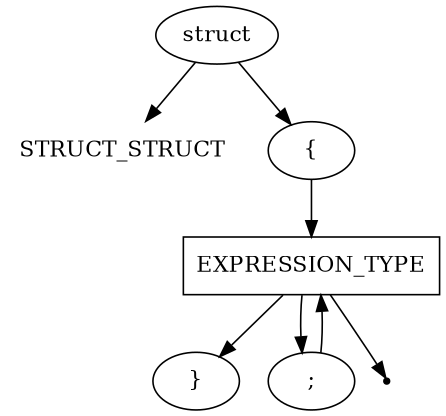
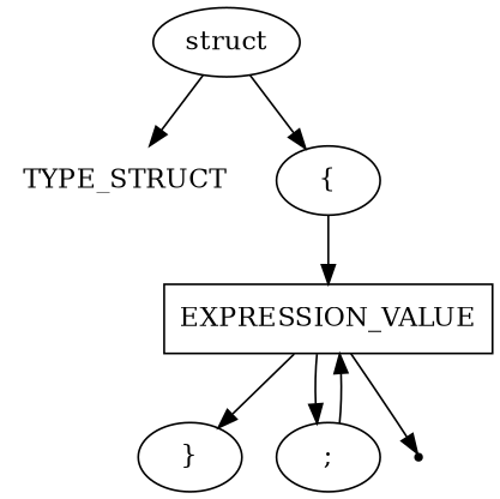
  digraph {
    node [shape=oval]
-   n1 [label=STRUCT_STRUCT shape=plaintext]
+   n1 [label=TYPE_STRUCT shape=plaintext]
    n2 [label=struct]
    n3 [label="{"]
-   n4 [label=EXPRESSION_TYPE shape=box]
+   n4 [label=EXPRESSION_VALUE shape=box]
    n5 [label="}"]
    n6 [label=";"]
    end [shape=point]
    n2 -> n1
    n2 -> n3
    n3 -> n4
    n4 -> n5
    n4 -> n6
    n4 -> end
    n6 -> n4
  }
